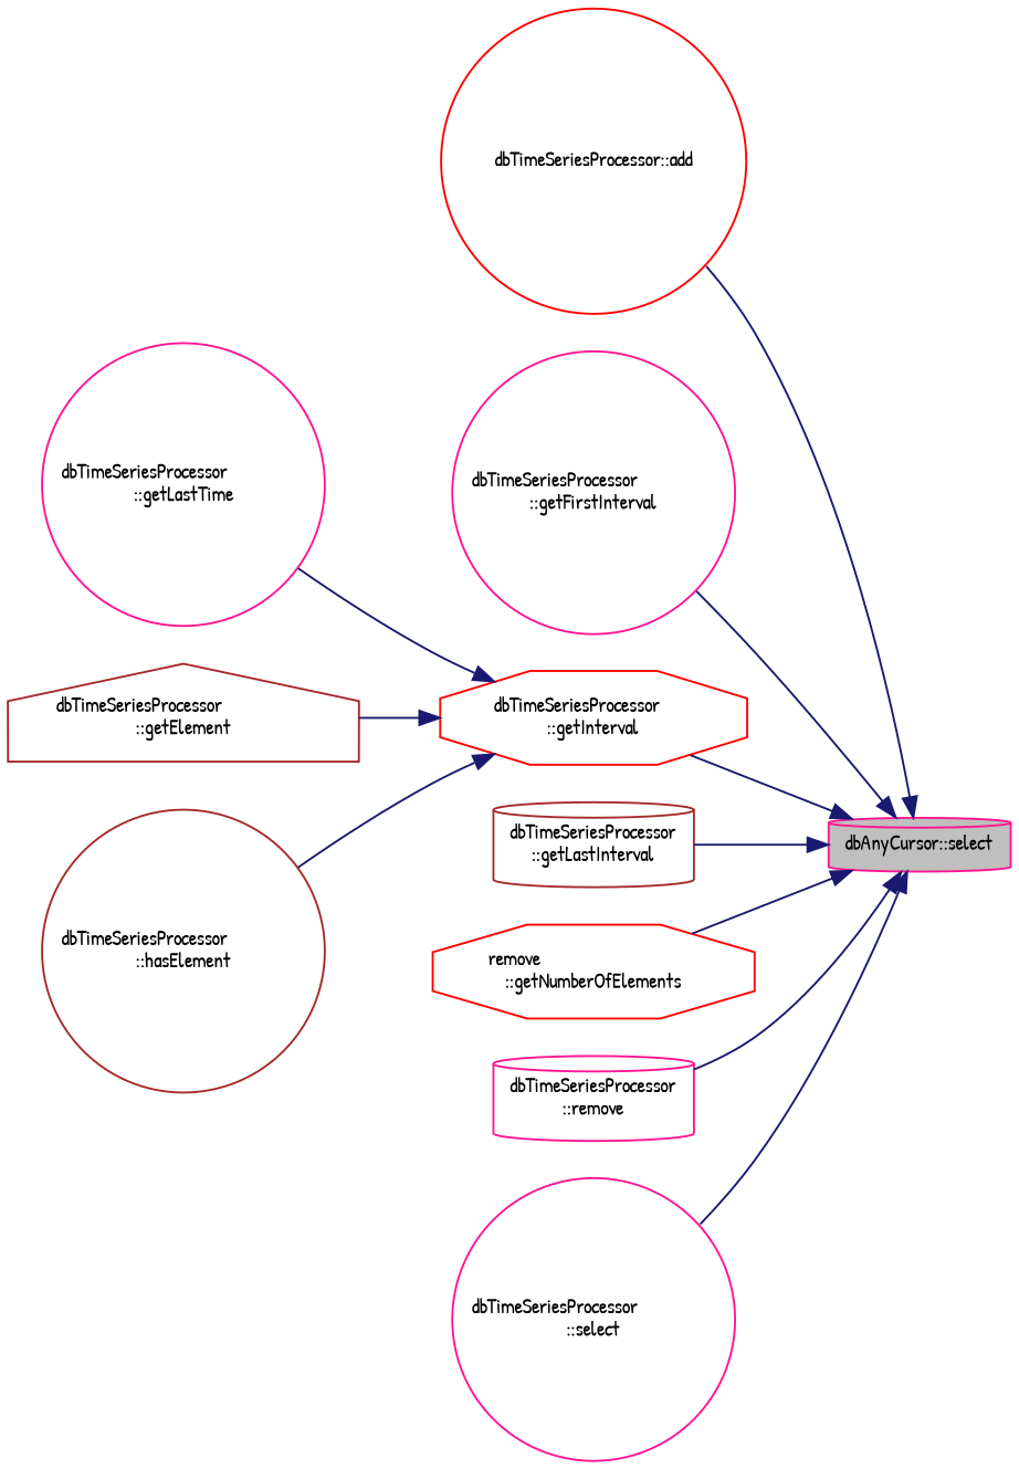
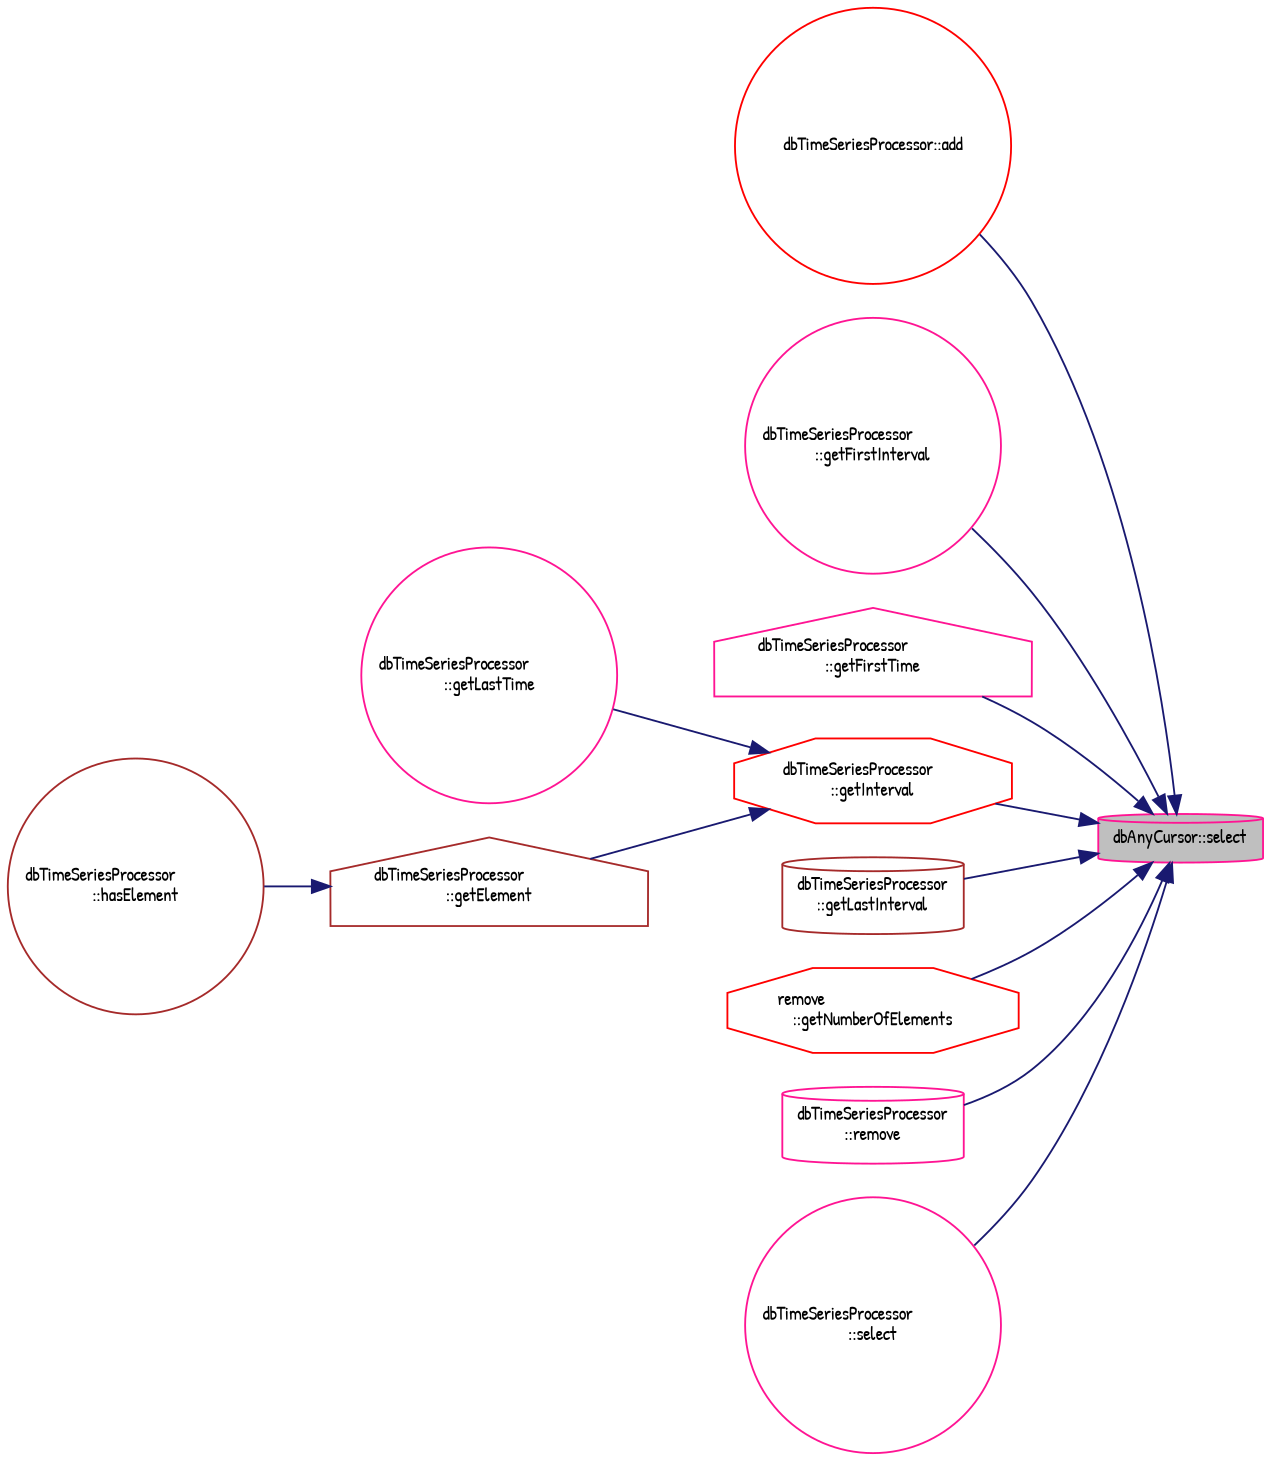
  digraph {
    fontname="Patrick Hand"
    rankdir=RL
    node [color=deeppink fillcolor=white fontname="Patrick Hand" fontsize=10 shape=circle style=filled]
    edge [color=midnightblue dir=back fontname="Patrick Hand" fontsize=10 labelfontname=Helvetica labelfontsize=10 style=solid]
    n1 [fillcolor=grey75 fontcolor=black height=0.2 label="dbAnyCursor::select" shape=cylinder width=0.4]
    n2 [color=red height=0.2 label="dbTimeSeriesProcessor::add" width=0.4]
    n3 [height=0.2 label="dbTimeSeriesProcessor\l::getFirstInterval" width=0.4]
+   n4 [height=0.2 label="dbTimeSeriesProcessor\l::getFirstTime" shape=house width=0.4]
    n5 [color=red height=0.2 label="dbTimeSeriesProcessor\l::getInterval" shape=octagon width=0.4]
    n6 [color=brown height=0.2 label="dbTimeSeriesProcessor\l::getLastInterval" shape=cylinder width=0.4]
    n7 [color=red height=0.2 label="remove\l::getNumberOfElements" shape=octagon width=0.4]
    n8 [height=0.2 label="dbTimeSeriesProcessor\l::remove" shape=cylinder width=0.4]
    n9 [height=0.2 label="dbTimeSeriesProcessor\l::select" width=0.4]
    n10 [height=0.2 label="dbTimeSeriesProcessor\l::getLastTime" width=0.4]
    n11 [color=brown height=0.2 label="dbTimeSeriesProcessor\l::getElement" shape=house width=0.4]
    n12 [color=brown height=0.2 label="dbTimeSeriesProcessor\l::hasElement" width=0.4]
    n1 -> n2
    n1 -> n3
+   n1 -> n4
    n1 -> n5
    n1 -> n6
    n1 -> n7
    n1 -> n8
    n1 -> n9
    n5 -> n10
    n5 -> n11
-   n5 -> n12
+   n11 -> n12
  }
